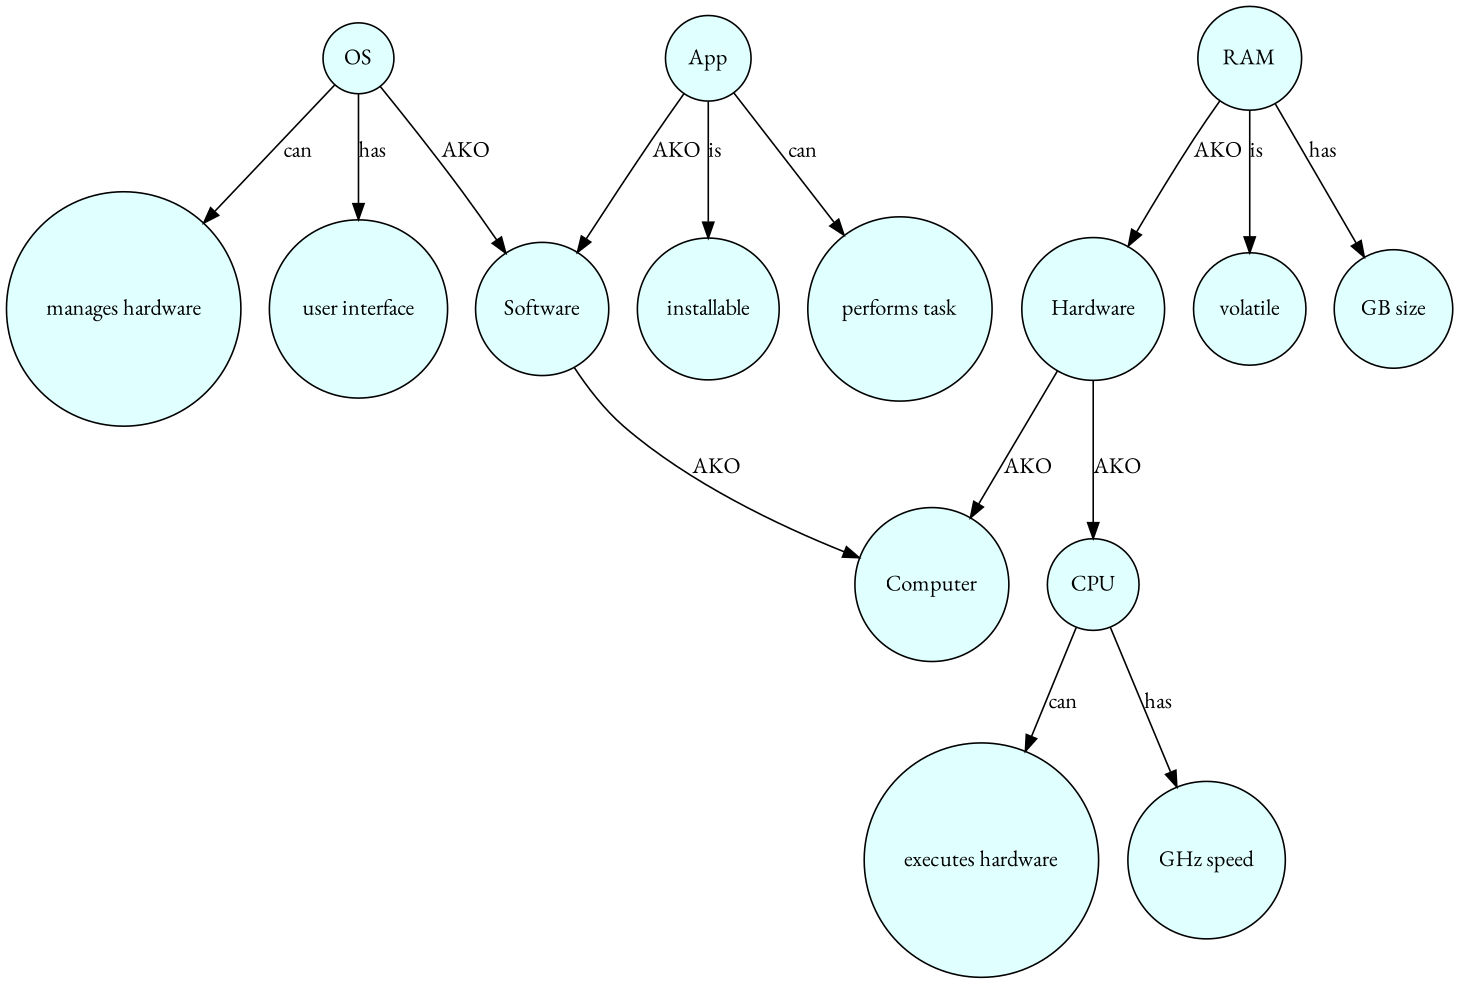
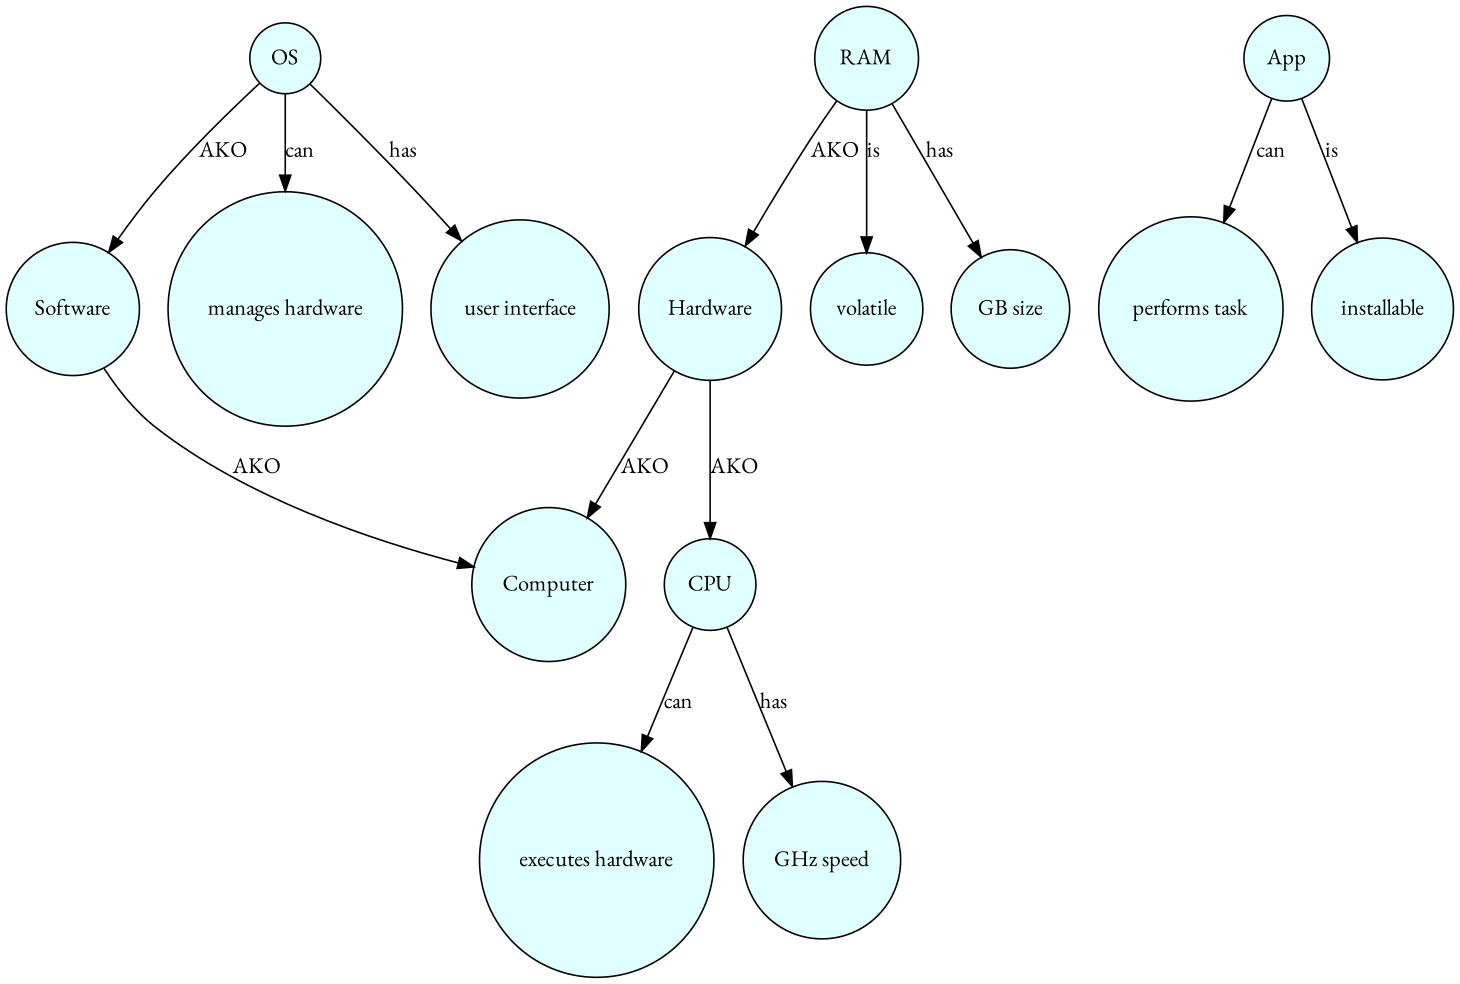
  digraph {
    fontname="EB Garamond"
    node [fillcolor=lightcyan fontname="EB Garamond" shape=circle style=filled]
    edge [fontname="EB Garamond"]
    Hardware
    Computer
    CPU
    Software
    n5 [label="executes hardware"]
    "GHz speed"
    RAM
    volatile
    "GB size"
    OS
    "manages hardware"
    "user interface"
    App
    "performs task"
    installable
    Hardware -> Computer [label=AKO]
    Hardware -> CPU [label=AKO]
    CPU -> n5 [label=can]
    CPU -> "GHz speed" [label=has]
    Software -> Computer [label=AKO]
    RAM -> Hardware [label=AKO]
    RAM -> volatile [label=is]
    RAM -> "GB size" [label=has]
    OS -> Software [label=AKO]
    OS -> "manages hardware" [label=can]
    OS -> "user interface" [label=has]
-   App -> Software [label=AKO]
    App -> "performs task" [label=can]
    App -> installable [label=is]
  }
